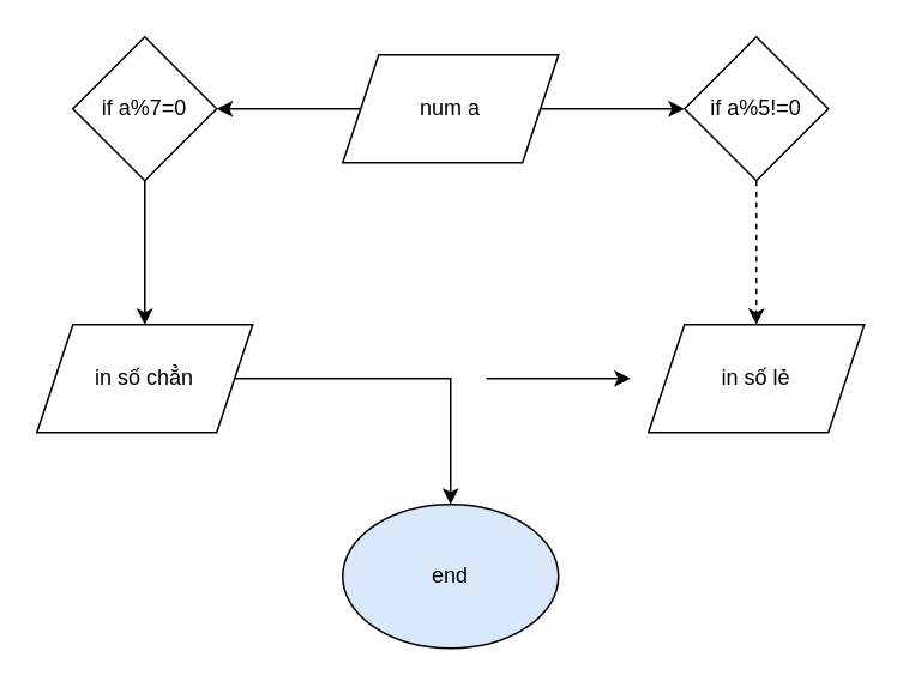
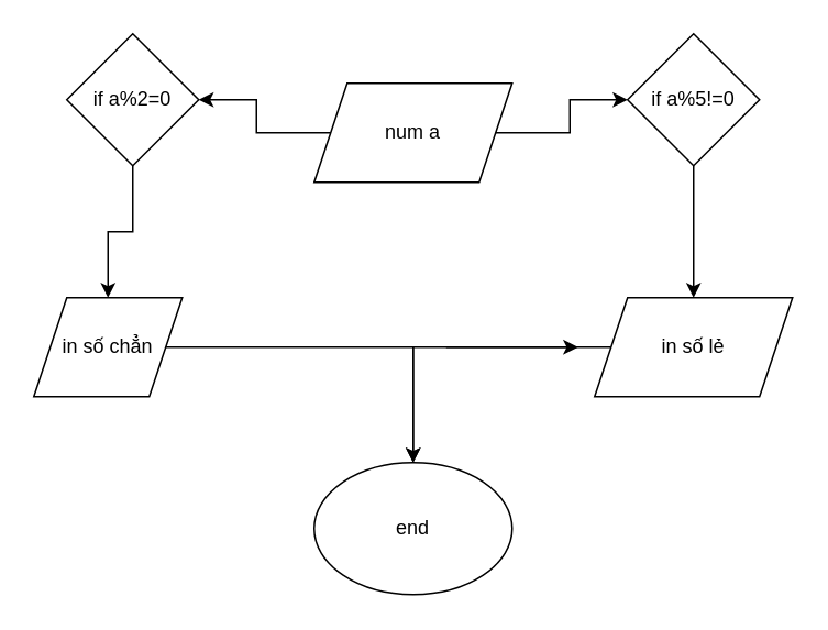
  <mxCell id="0" />
  <mxCell id="1" parent="0" />
- <mxCell id="2" value="end" style="ellipse;whiteSpace=wrap;html=1;fillColor=#dae8fc;" vertex="1" parent="1"><mxGeometry x="190" y="280" width="120" height="80" as="geometry" /></mxCell>
+ <mxCell id="2" value="end" style="ellipse;whiteSpace=wrap;html=1;" vertex="1" parent="1"><mxGeometry x="190" y="280" width="120" height="80" as="geometry" /></mxCell>
  <mxCell id="3" value="" style="edgeStyle=orthogonalEdgeStyle;rounded=0;orthogonalLoop=1;jettySize=auto;html=1;fillColor=none;" edge="1" parent="1" source="5" target="7"><mxGeometry relative="1" as="geometry" /></mxCell>
  <mxCell id="4" value="" style="edgeStyle=orthogonalEdgeStyle;rounded=0;orthogonalLoop=1;jettySize=auto;html=1;fillColor=none;" edge="1" parent="1" source="5" target="11"><mxGeometry relative="1" as="geometry" /></mxCell>
- <mxCell id="5" value="num a" style="shape=parallelogram;perimeter=parallelogramPerimeter;whiteSpace=wrap;html=1;fixedSize=1;fillColor=none;" vertex="1" parent="1"><mxGeometry x="190" y="30" width="120" height="60" as="geometry" /></mxCell>
+ <mxCell id="5" value="num a" style="shape=parallelogram;perimeter=parallelogramPerimeter;whiteSpace=wrap;html=1;fixedSize=1;fillColor=none;" vertex="1" parent="1"><mxGeometry x="190" y="50" width="120" height="60" as="geometry" /></mxCell>
  <mxCell id="6" value="" style="edgeStyle=orthogonalEdgeStyle;rounded=0;orthogonalLoop=1;jettySize=auto;html=1;fillColor=none;" edge="1" parent="1" source="7" target="9"><mxGeometry relative="1" as="geometry" /></mxCell>
- <mxCell id="7" value="if a%7=0" style="rhombus;whiteSpace=wrap;html=1;fillColor=none;" vertex="1" parent="1"><mxGeometry x="40" y="20" width="80" height="80" as="geometry" /></mxCell>
+ <mxCell id="7" value="if a%2=0" style="rhombus;whiteSpace=wrap;html=1;fillColor=none;" vertex="1" parent="1"><mxGeometry x="40" y="20" width="80" height="80" as="geometry" /></mxCell>
  <mxCell id="8" value="" style="edgeStyle=orthogonalEdgeStyle;rounded=0;orthogonalLoop=1;jettySize=auto;html=1;fillColor=none;" edge="1" parent="1" source="9" target="2"><mxGeometry relative="1" as="geometry" /></mxCell>
- <mxCell id="9" value="in số chẳn" style="shape=parallelogram;perimeter=parallelogramPerimeter;whiteSpace=wrap;html=1;fixedSize=1;fillColor=none;" vertex="1" parent="1"><mxGeometry x="20" y="180" width="120" height="60" as="geometry" /></mxCell>
- <mxCell id="10" value="" style="edgeStyle=orthogonalEdgeStyle;rounded=0;orthogonalLoop=1;jettySize=auto;html=1;fillColor=none;dashed=1;" edge="1" parent="1" source="11" target="13"><mxGeometry relative="1" as="geometry" /></mxCell>
+ <mxCell id="9" value="in số chẳn" style="shape=parallelogram;perimeter=parallelogramPerimeter;whiteSpace=wrap;html=1;fixedSize=1;fillColor=none;" vertex="1" parent="1"><mxGeometry x="20" y="180" width="90" height="60" as="geometry" /></mxCell>
+ <mxCell id="10" value="" style="edgeStyle=orthogonalEdgeStyle;rounded=0;orthogonalLoop=1;jettySize=auto;html=1;fillColor=none;" edge="1" parent="1" source="11" target="13"><mxGeometry relative="1" as="geometry" /></mxCell>
  <mxCell id="11" value="if a%5!=0" style="rhombus;whiteSpace=wrap;html=1;fillColor=none;" vertex="1" parent="1"><mxGeometry x="380" y="20" width="80" height="80" as="geometry" /></mxCell>
+ <mxCell id="12" value="" style="edgeStyle=orthogonalEdgeStyle;rounded=0;orthogonalLoop=1;jettySize=auto;html=1;entryX=0.5;entryY=0;entryDx=0;entryDy=0;fillColor=none;" edge="1" parent="1" source="13" target="2"><mxGeometry relative="1" as="geometry"><mxPoint x="250" y="325" as="targetPoint" /></mxGeometry></mxCell>
  <mxCell id="13" value="in số lẻ" style="shape=parallelogram;perimeter=parallelogramPerimeter;whiteSpace=wrap;html=1;fixedSize=1;fillColor=none;" vertex="1" parent="1"><mxGeometry x="360" y="180" width="120" height="60" as="geometry" /></mxCell>
  <mxCell id="14" value="" style="edgeStyle=none;orthogonalLoop=1;jettySize=auto;html=1;rounded=0;fillColor=none;" edge="1" parent="1"><mxGeometry width="80" relative="1" as="geometry"><mxPoint x="270" y="210" as="sourcePoint" /><mxPoint x="350" y="210" as="targetPoint" /><Array as="points" /></mxGeometry></mxCell>
